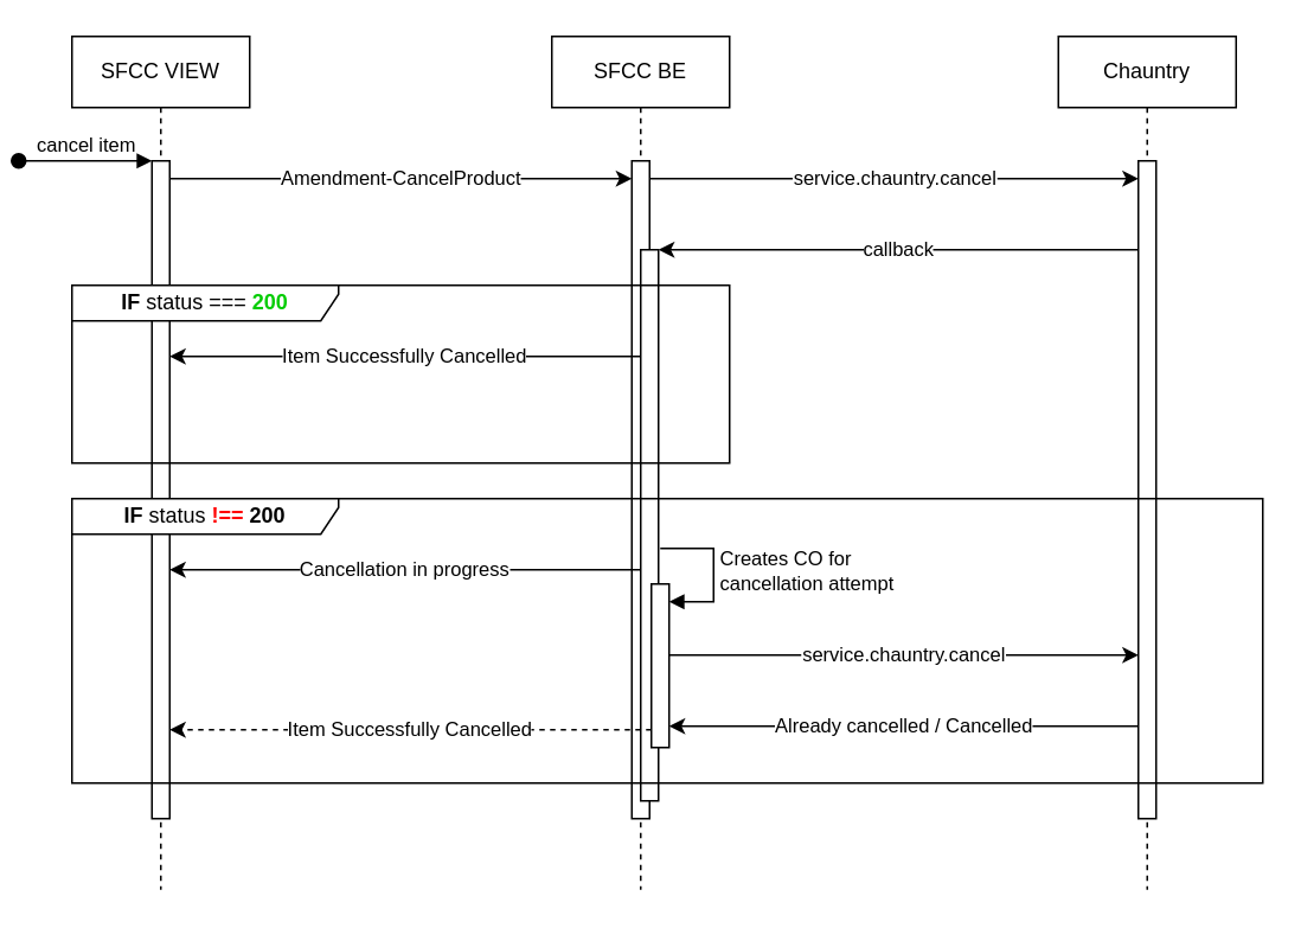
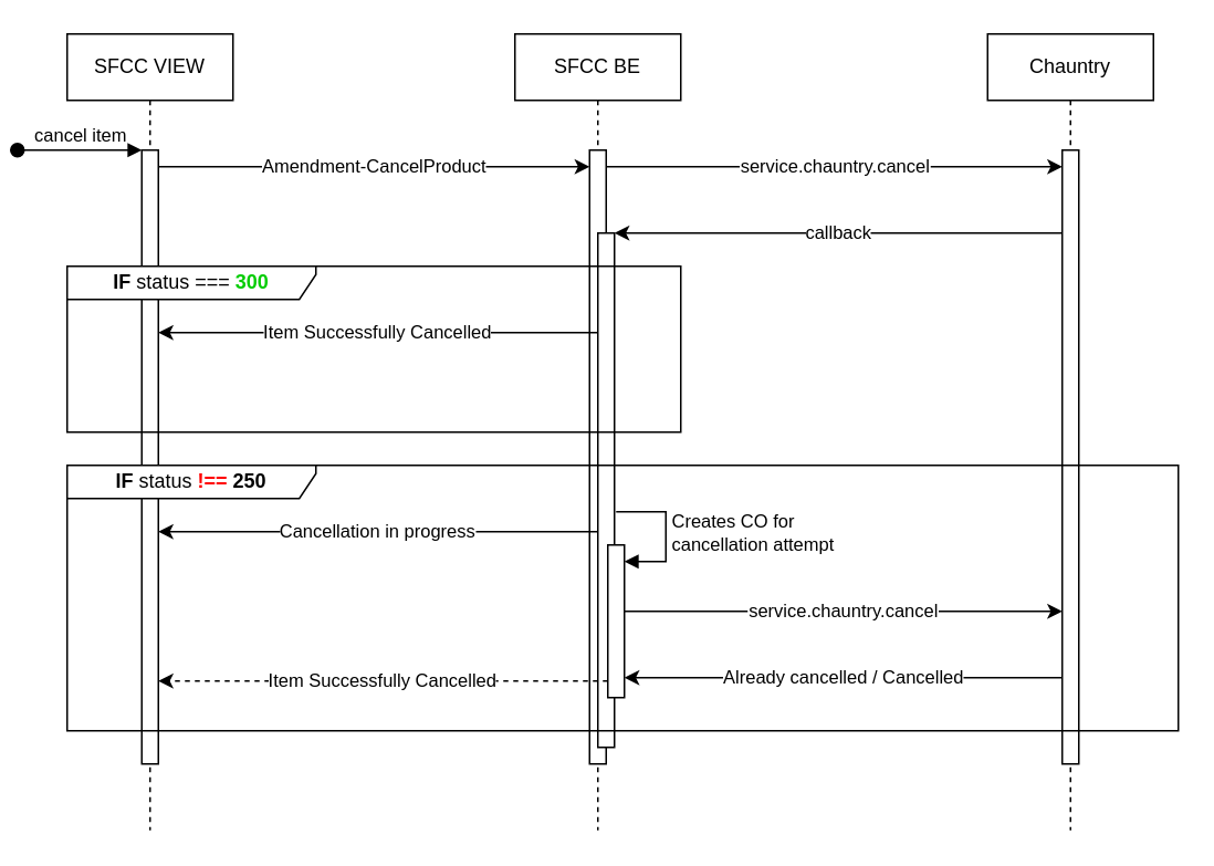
  <mxCell id="0" />
  <mxCell id="1" parent="0" />
  <mxCell id="2" value="SFCC BE" style="shape=umlLifeline;perimeter=lifelinePerimeter;whiteSpace=wrap;html=1;container=0;dropTarget=0;collapsible=0;recursiveResize=0;outlineConnect=0;portConstraint=eastwest;newEdgeStyle={&quot;edgeStyle&quot;:&quot;elbowEdgeStyle&quot;,&quot;elbow&quot;:&quot;vertical&quot;,&quot;curved&quot;:0,&quot;rounded&quot;:0};" parent="1" vertex="1"><mxGeometry x="290" y="20" width="100" height="480" as="geometry" /></mxCell>
  <mxCell id="3" value="" style="html=1;points=[];perimeter=orthogonalPerimeter;outlineConnect=0;targetShapes=umlLifeline;portConstraint=eastwest;newEdgeStyle={&quot;edgeStyle&quot;:&quot;elbowEdgeStyle&quot;,&quot;elbow&quot;:&quot;vertical&quot;,&quot;curved&quot;:0,&quot;rounded&quot;:0};" parent="2" vertex="1"><mxGeometry x="45" y="70" width="10" height="370" as="geometry" /></mxCell>
  <mxCell id="4" value="" style="html=1;points=[];perimeter=orthogonalPerimeter;outlineConnect=0;targetShapes=umlLifeline;portConstraint=eastwest;newEdgeStyle={&quot;edgeStyle&quot;:&quot;elbowEdgeStyle&quot;,&quot;elbow&quot;:&quot;vertical&quot;,&quot;curved&quot;:0,&quot;rounded&quot;:0};" parent="2" vertex="1"><mxGeometry x="50" y="120" width="10" height="310" as="geometry" /></mxCell>
  <mxCell id="5" value="Chauntry" style="shape=umlLifeline;perimeter=lifelinePerimeter;whiteSpace=wrap;html=1;container=0;dropTarget=0;collapsible=0;recursiveResize=0;outlineConnect=0;portConstraint=eastwest;newEdgeStyle={&quot;edgeStyle&quot;:&quot;elbowEdgeStyle&quot;,&quot;elbow&quot;:&quot;vertical&quot;,&quot;curved&quot;:0,&quot;rounded&quot;:0};" parent="1" vertex="1"><mxGeometry x="575" y="20" width="100" height="480" as="geometry" /></mxCell>
  <mxCell id="6" value="" style="html=1;points=[];perimeter=orthogonalPerimeter;outlineConnect=0;targetShapes=umlLifeline;portConstraint=eastwest;newEdgeStyle={&quot;edgeStyle&quot;:&quot;elbowEdgeStyle&quot;,&quot;elbow&quot;:&quot;vertical&quot;,&quot;curved&quot;:0,&quot;rounded&quot;:0};" parent="5" vertex="1"><mxGeometry x="45" y="70" width="10" height="370" as="geometry" /></mxCell>
  <mxCell id="7" value="SFCC VIEW" style="shape=umlLifeline;perimeter=lifelinePerimeter;whiteSpace=wrap;html=1;container=0;dropTarget=0;collapsible=0;recursiveResize=0;outlineConnect=0;portConstraint=eastwest;newEdgeStyle={&quot;edgeStyle&quot;:&quot;elbowEdgeStyle&quot;,&quot;elbow&quot;:&quot;vertical&quot;,&quot;curved&quot;:0,&quot;rounded&quot;:0};" vertex="1" parent="1"><mxGeometry x="20" y="20" width="100" height="480" as="geometry" /></mxCell>
  <mxCell id="8" value="" style="html=1;points=[];perimeter=orthogonalPerimeter;outlineConnect=0;targetShapes=umlLifeline;portConstraint=eastwest;newEdgeStyle={&quot;edgeStyle&quot;:&quot;elbowEdgeStyle&quot;,&quot;elbow&quot;:&quot;vertical&quot;,&quot;curved&quot;:0,&quot;rounded&quot;:0};" vertex="1" parent="7"><mxGeometry x="45" y="70" width="10" height="370" as="geometry" /></mxCell>
  <mxCell id="9" value="cancel item" style="html=1;verticalAlign=bottom;startArrow=oval;endArrow=block;startSize=8;edgeStyle=elbowEdgeStyle;elbow=vertical;curved=0;rounded=0;" edge="1" parent="7" target="8"><mxGeometry relative="1" as="geometry"><mxPoint x="-30" y="70" as="sourcePoint" /><mxPoint as="offset" /></mxGeometry></mxCell>
  <mxCell id="10" value="Amendment-CancelProduct" style="edgeStyle=elbowEdgeStyle;rounded=0;orthogonalLoop=1;jettySize=auto;html=1;elbow=vertical;curved=0;" edge="1" parent="1" source="8" target="3"><mxGeometry relative="1" as="geometry"><Array as="points"><mxPoint x="270" y="100" /></Array></mxGeometry></mxCell>
  <mxCell id="11" value="&lt;span style=&quot;border-color: var(--border-color); color: rgb(0, 0, 0); font-family: Helvetica; font-size: 11px; font-style: normal; font-variant-ligatures: normal; font-variant-caps: normal; font-weight: 400; letter-spacing: normal; orphans: 2; text-align: center; text-indent: 0px; text-transform: none; widows: 2; word-spacing: 0px; -webkit-text-stroke-width: 0px; background-color: rgb(255, 255, 255); text-decoration-thickness: initial; text-decoration-style: initial; text-decoration-color: initial; float: none; display: inline !important;&quot;&gt;service.chauntry.cancel&lt;/span&gt;" style="edgeStyle=elbowEdgeStyle;rounded=0;orthogonalLoop=1;jettySize=auto;html=1;elbow=vertical;curved=0;" edge="1" parent="1" source="3" target="6"><mxGeometry relative="1" as="geometry"><Array as="points"><mxPoint x="540" y="100" /></Array></mxGeometry></mxCell>
  <mxCell id="12" value="callback" style="edgeStyle=elbowEdgeStyle;rounded=0;orthogonalLoop=1;jettySize=auto;html=1;elbow=vertical;curved=0;" edge="1" parent="1" source="6" target="4"><mxGeometry relative="1" as="geometry"><Array as="points"><mxPoint x="570" y="140" /></Array></mxGeometry></mxCell>
- <mxCell id="13" value="&lt;b&gt;IF&lt;/b&gt; status === &lt;font color=&quot;#00cc00&quot;&gt;&lt;b&gt;200&lt;/b&gt;&lt;/font&gt;" style="shape=umlFrame;whiteSpace=wrap;html=1;pointerEvents=0;width=150;height=20;" vertex="1" parent="1"><mxGeometry x="20" y="160" width="370" height="100" as="geometry" /></mxCell>
+ <mxCell id="13" value="&lt;b&gt;IF&lt;/b&gt; status === &lt;font color=&quot;#00cc00&quot;&gt;&lt;b&gt;300&lt;/b&gt;&lt;/font&gt;" style="shape=umlFrame;whiteSpace=wrap;html=1;pointerEvents=0;width=150;height=20;" vertex="1" parent="1"><mxGeometry x="20" y="160" width="370" height="100" as="geometry" /></mxCell>
  <mxCell id="14" value="Item Successfully Cancelled" style="edgeStyle=elbowEdgeStyle;rounded=0;orthogonalLoop=1;jettySize=auto;html=1;elbow=vertical;curved=0;" edge="1" parent="1" source="4" target="8"><mxGeometry relative="1" as="geometry"><Array as="points"><mxPoint x="190" y="200" /></Array></mxGeometry></mxCell>
  <mxCell id="15" value="Cancellation in progress" style="edgeStyle=elbowEdgeStyle;rounded=0;orthogonalLoop=1;jettySize=auto;html=1;elbow=vertical;curved=0;" edge="1" parent="1" source="4" target="8"><mxGeometry relative="1" as="geometry"><Array as="points"><mxPoint x="240" y="320" /></Array></mxGeometry></mxCell>
  <mxCell id="16" value="Item Successfully Cancelled" style="edgeStyle=elbowEdgeStyle;rounded=0;orthogonalLoop=1;jettySize=auto;html=1;elbow=vertical;curved=0;dashed=1;" edge="1" parent="1" source="17" target="8"><mxGeometry relative="1" as="geometry"><Array as="points"><mxPoint x="280" y="410" /></Array></mxGeometry></mxCell>
  <mxCell id="17" value="" style="html=1;points=[];perimeter=orthogonalPerimeter;outlineConnect=0;targetShapes=umlLifeline;portConstraint=eastwest;newEdgeStyle={&quot;edgeStyle&quot;:&quot;elbowEdgeStyle&quot;,&quot;elbow&quot;:&quot;vertical&quot;,&quot;curved&quot;:0,&quot;rounded&quot;:0};" vertex="1" parent="1"><mxGeometry x="346" y="328" width="10" height="92" as="geometry" /></mxCell>
  <mxCell id="18" value="Creates CO for &lt;br&gt;cancellation attempt" style="html=1;align=left;spacingLeft=2;endArrow=block;rounded=0;edgeStyle=orthogonalEdgeStyle;curved=0;rounded=0;" edge="1" target="17" parent="1"><mxGeometry relative="1" as="geometry"><mxPoint x="351" y="308" as="sourcePoint" /><Array as="points"><mxPoint x="381" y="338" /></Array></mxGeometry></mxCell>
  <mxCell id="19" value="&lt;span style=&quot;border-color: var(--border-color); color: rgb(0, 0, 0); font-family: Helvetica; font-size: 11px; font-style: normal; font-variant-ligatures: normal; font-variant-caps: normal; font-weight: 400; letter-spacing: normal; orphans: 2; text-align: center; text-indent: 0px; text-transform: none; widows: 2; word-spacing: 0px; -webkit-text-stroke-width: 0px; background-color: rgb(255, 255, 255); text-decoration-thickness: initial; text-decoration-style: initial; text-decoration-color: initial; float: none; display: inline !important;&quot;&gt;service.chauntry.cancel&lt;/span&gt;" style="edgeStyle=elbowEdgeStyle;rounded=0;orthogonalLoop=1;jettySize=auto;html=1;elbow=vertical;curved=0;" edge="1" parent="1" source="17" target="6"><mxGeometry relative="1" as="geometry"><mxPoint x="380" y="368" as="sourcePoint" /><mxPoint x="655" y="368" as="targetPoint" /><Array as="points"><mxPoint x="575" y="368" /></Array></mxGeometry></mxCell>
  <mxCell id="20" value="Already cancelled / Cancelled" style="edgeStyle=elbowEdgeStyle;rounded=0;orthogonalLoop=1;jettySize=auto;html=1;elbow=vertical;curved=0;" edge="1" parent="1" source="6" target="17"><mxGeometry relative="1" as="geometry"><mxPoint x="655" y="408" as="sourcePoint" /><mxPoint x="385" y="408" as="targetPoint" /><Array as="points"><mxPoint x="605" y="408" /></Array></mxGeometry></mxCell>
- <mxCell id="21" value="&lt;b&gt;IF&lt;/b&gt; status &lt;b&gt;&lt;font color=&quot;#ff0000&quot;&gt;!==&lt;/font&gt;&lt;/b&gt; &lt;b style=&quot;&quot;&gt;200&lt;/b&gt;" style="shape=umlFrame;whiteSpace=wrap;html=1;pointerEvents=0;width=150;height=20;" vertex="1" parent="1"><mxGeometry x="20" y="280" width="670" height="160" as="geometry" /></mxCell>
+ <mxCell id="21" value="&lt;b&gt;IF&lt;/b&gt; status &lt;b&gt;&lt;font color=&quot;#ff0000&quot;&gt;!==&lt;/font&gt;&lt;/b&gt; &lt;b style=&quot;&quot;&gt;250&lt;/b&gt;" style="shape=umlFrame;whiteSpace=wrap;html=1;pointerEvents=0;width=150;height=20;" vertex="1" parent="1"><mxGeometry x="20" y="280" width="670" height="160" as="geometry" /></mxCell>
